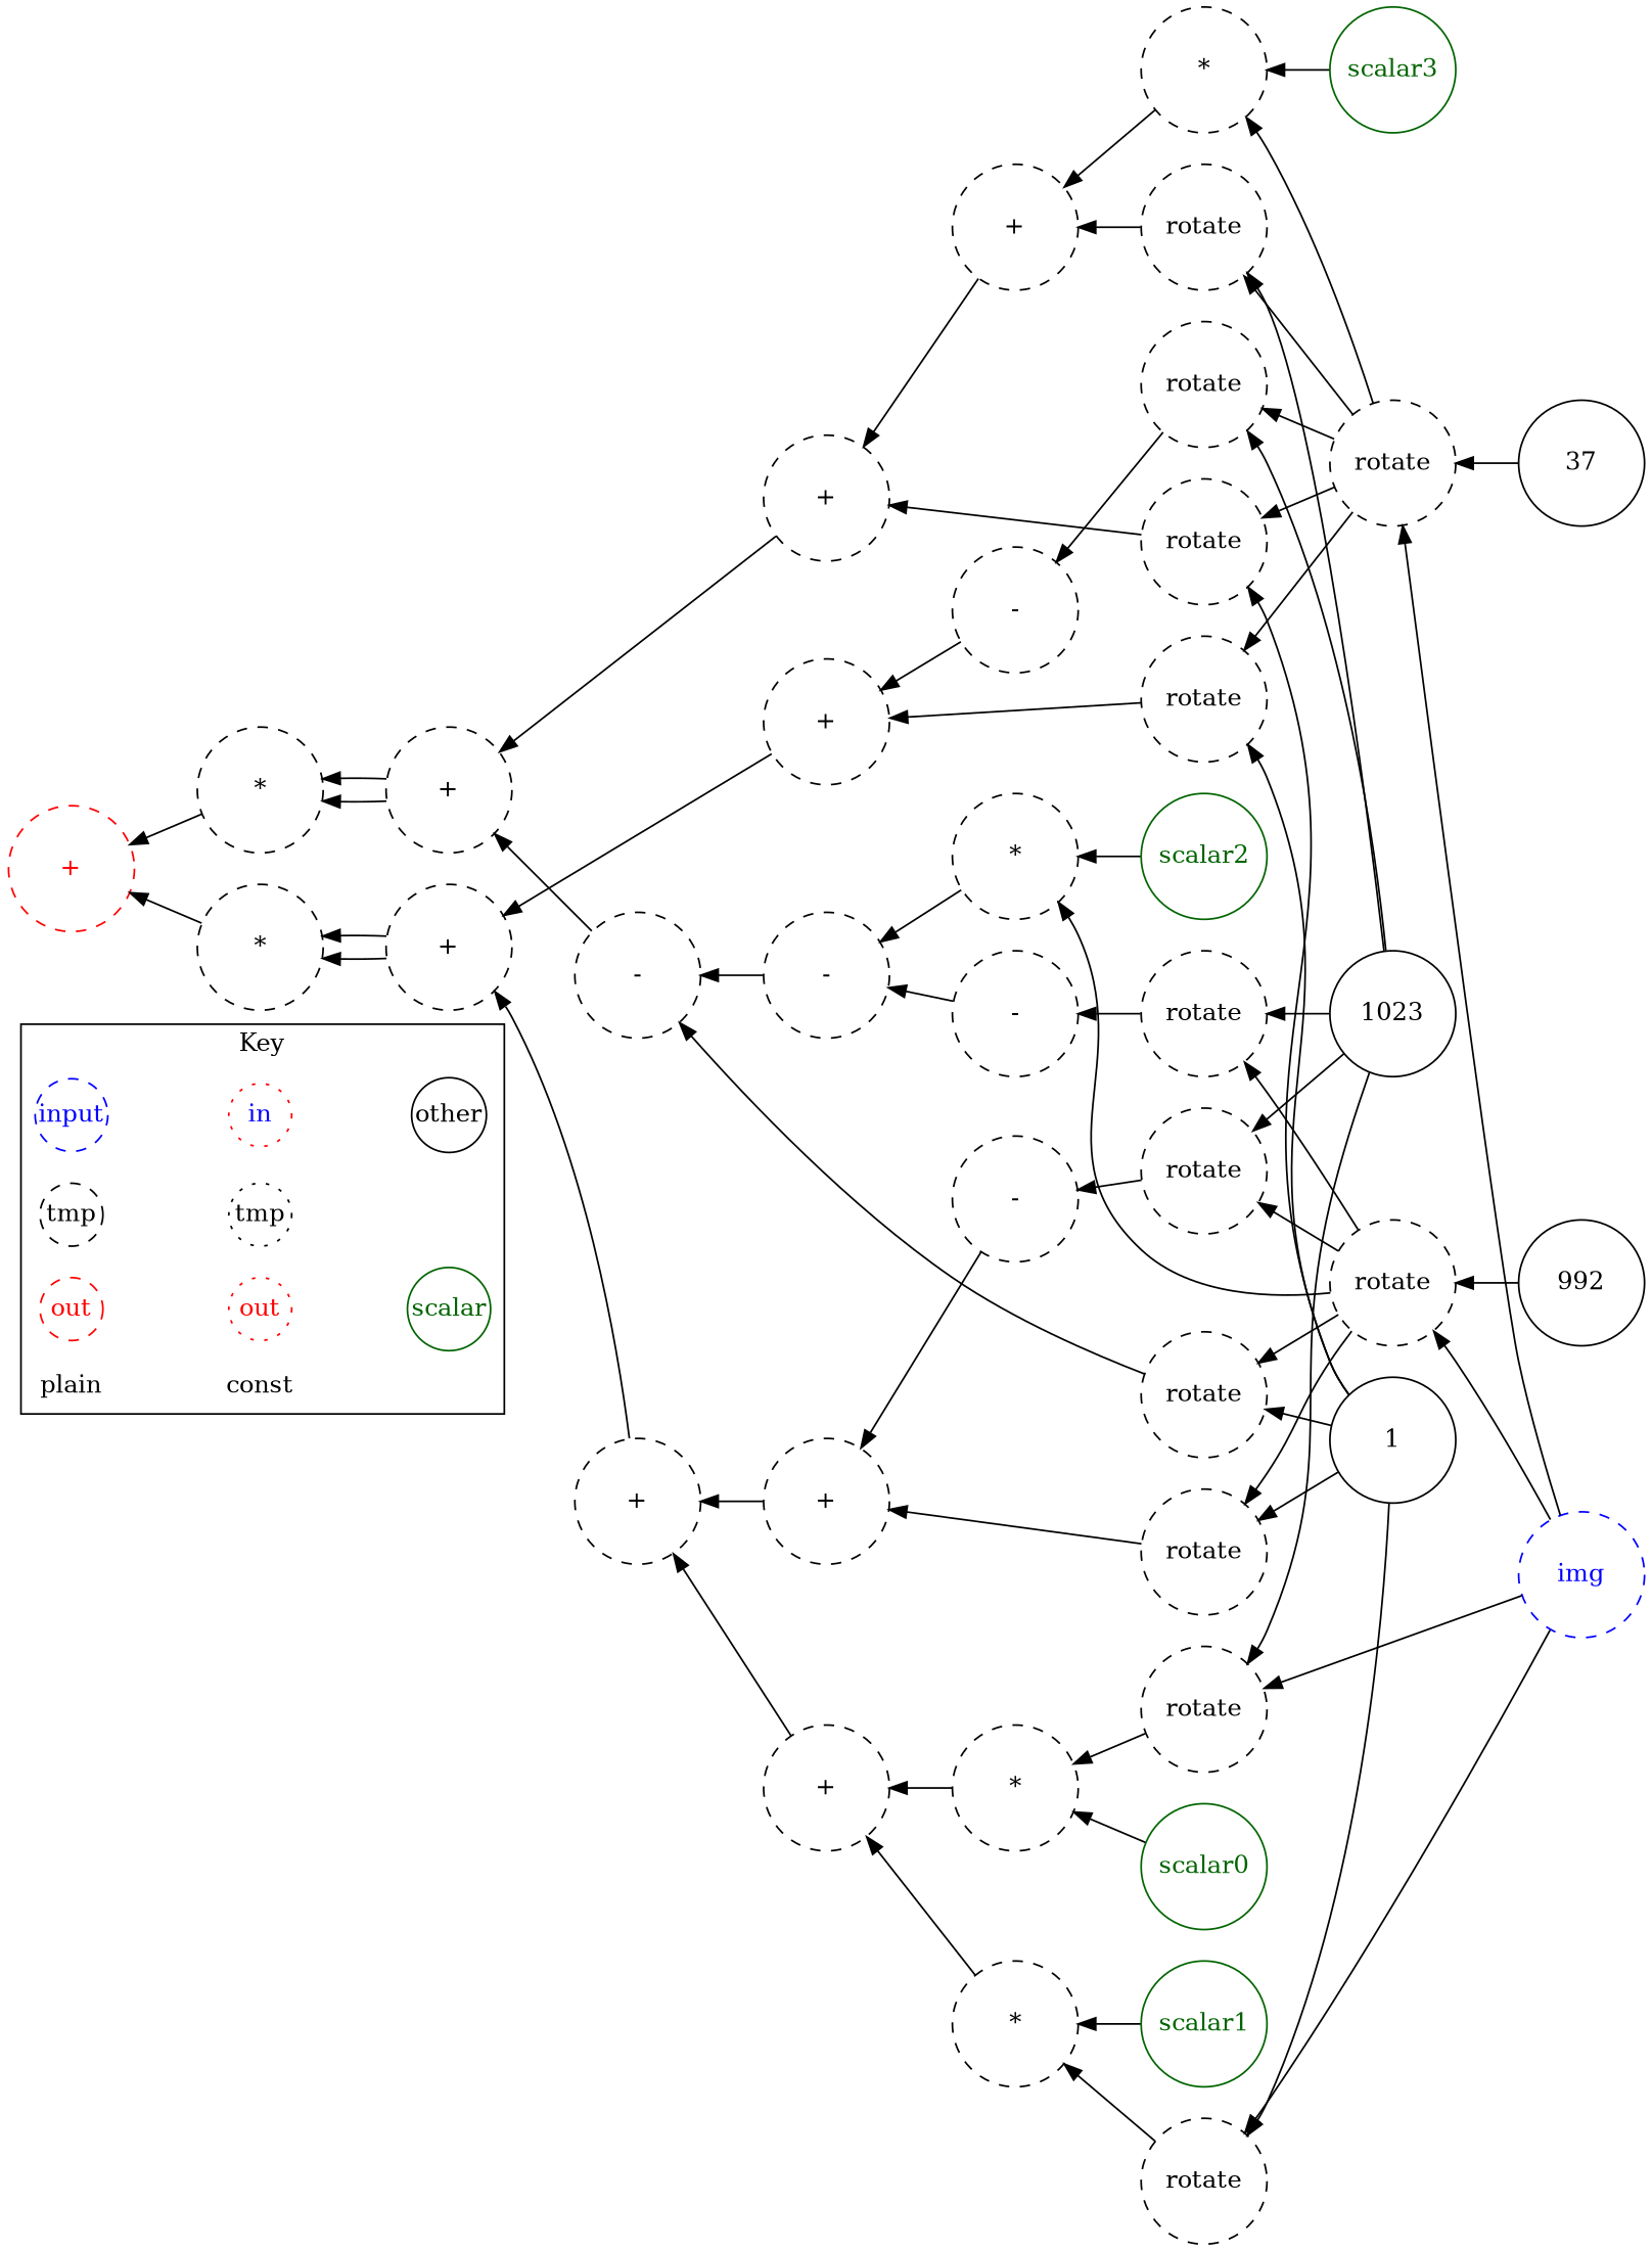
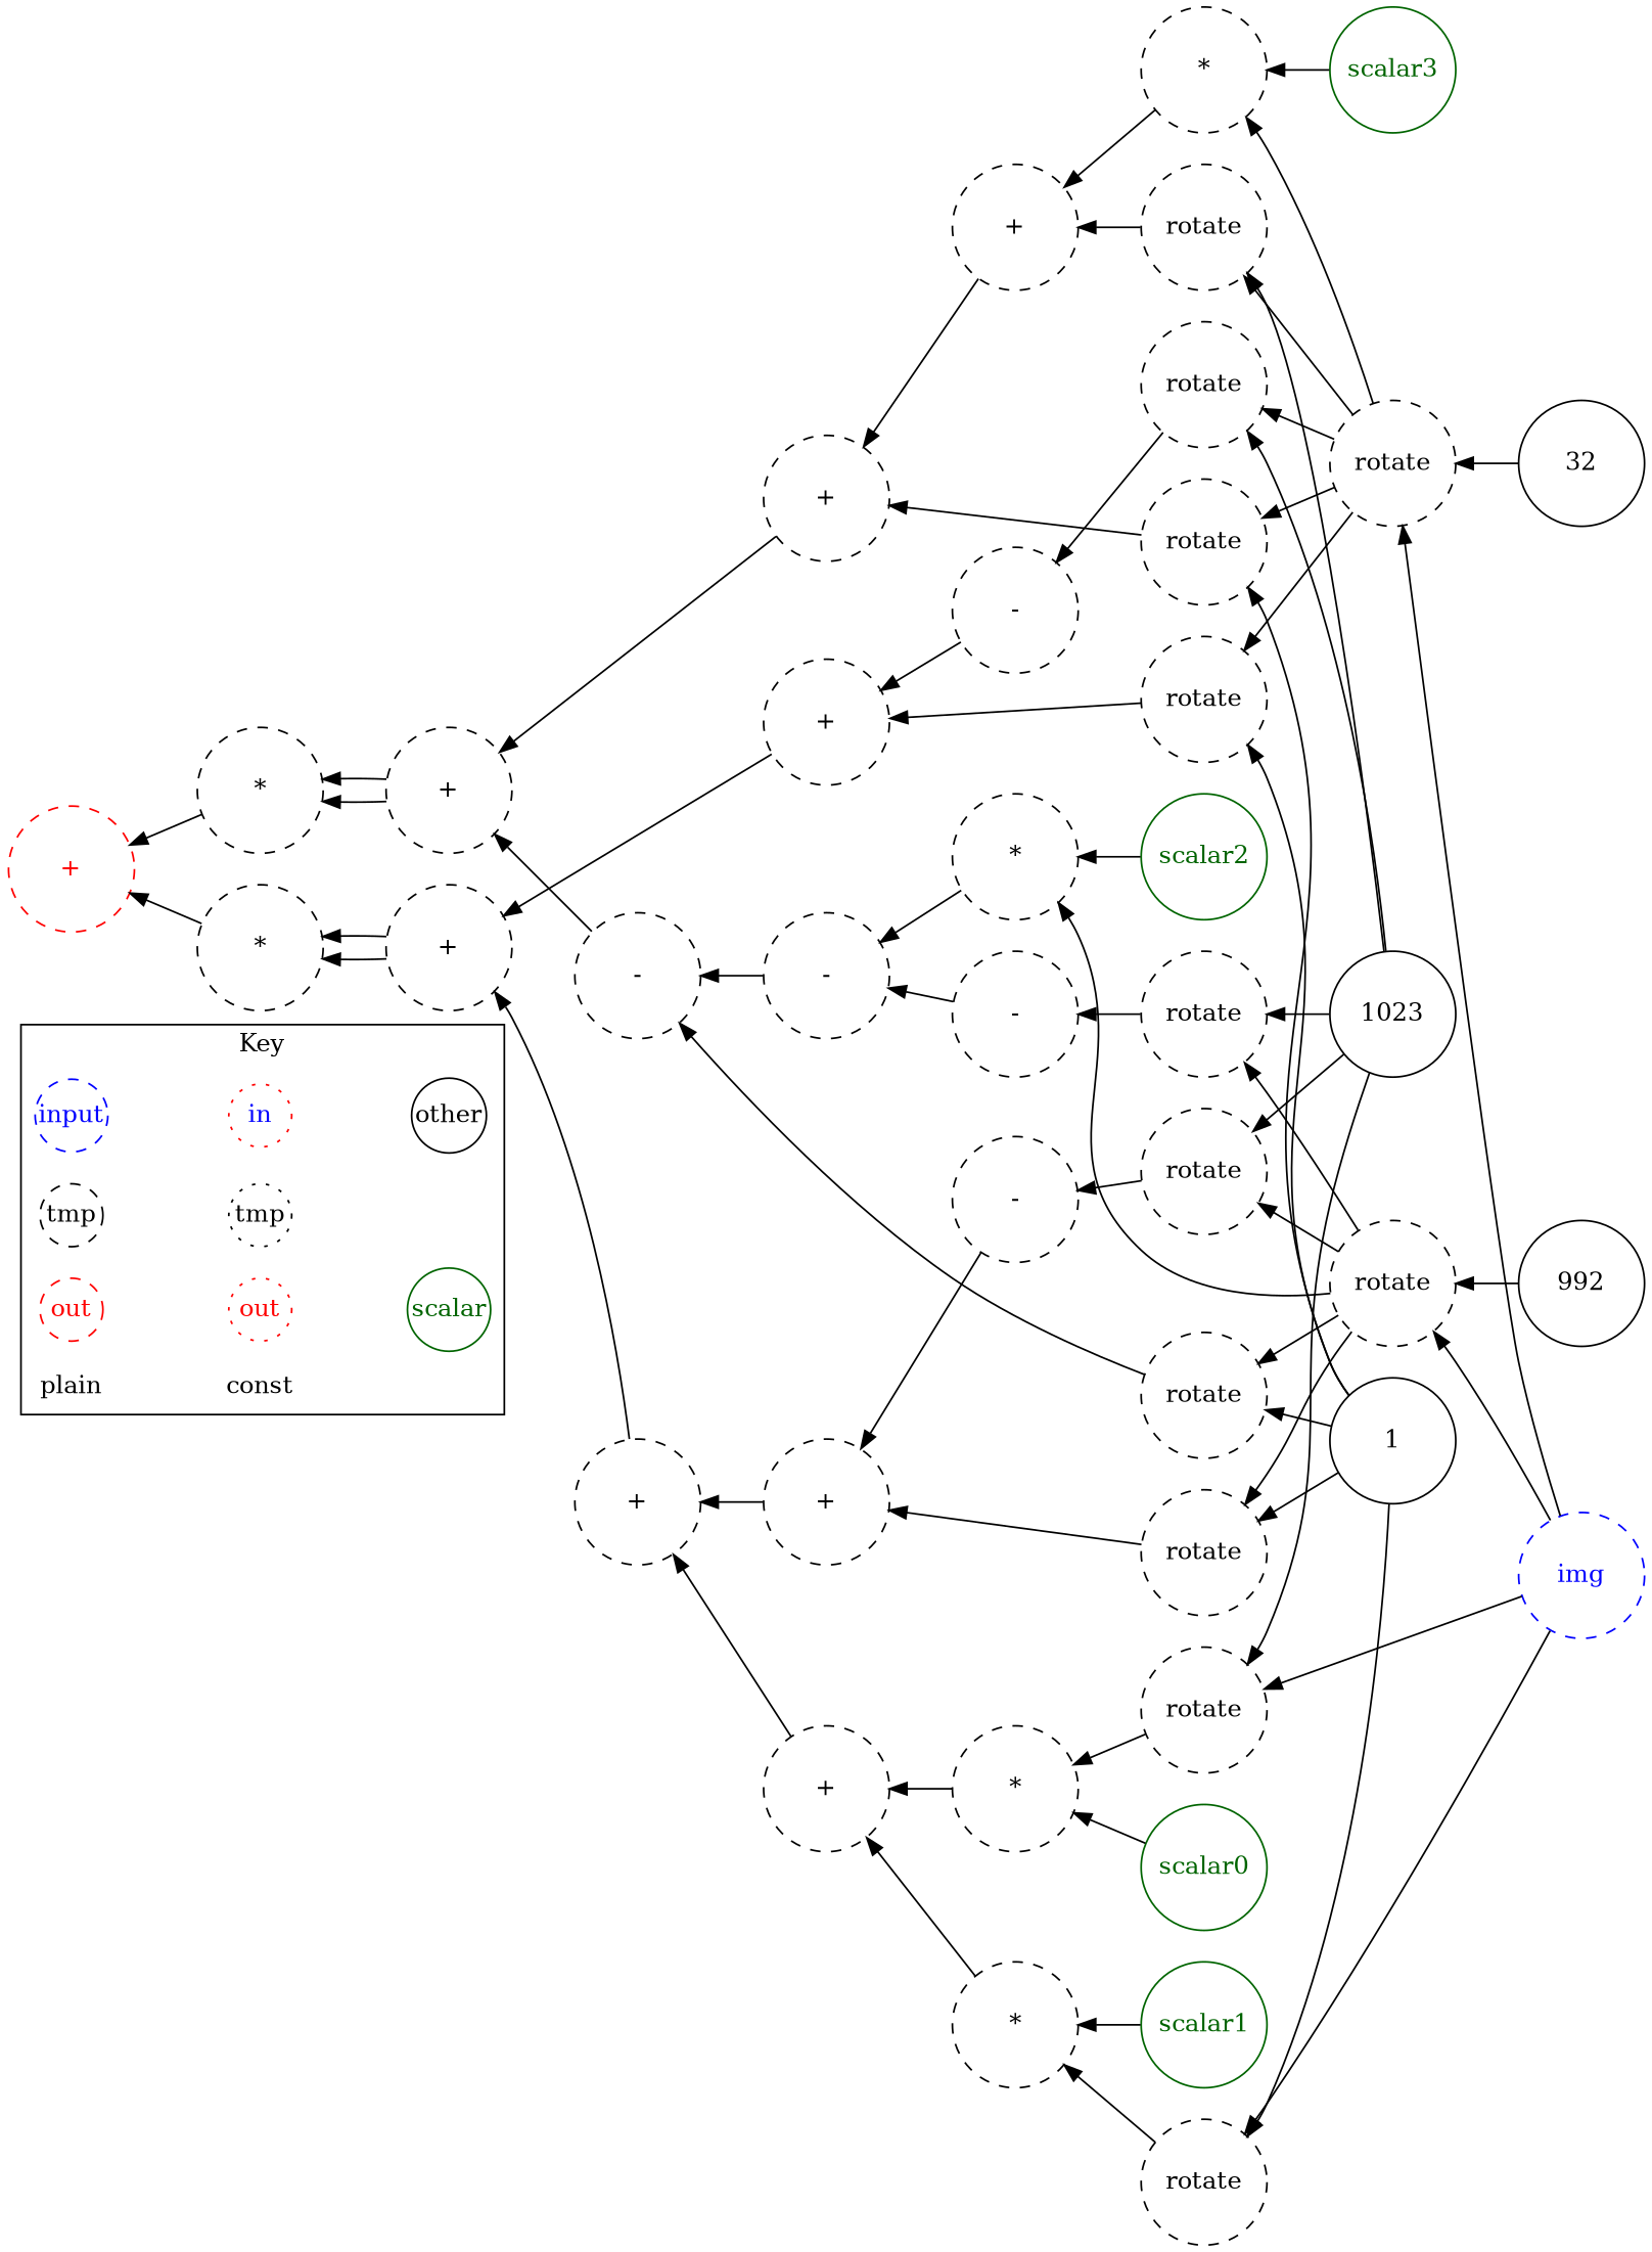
  digraph {
    rankdir=LR
    node [margin=0 shape=circle style=dashed]
    edge [dir=back]
    n1 [color=blue fontcolor=blue label=input width=0.5]
    n2 [color=red fontcolor=blue icolor=blue label=in style=dotted width=0.5]
    n3 [color=black fontcolor=black label=tmp width=0.5]
    n4 [color=black fontcolor=black label=tmp style=dotted width=0.5]
    n5 [color=red fontcolor=red label=out width=0.5]
    n6 [color=red fontcolor=red label=out style=dotted width=0.5]
    plain [shape=plain width=0.5 style=""]
    other [color=black fontcolor=black style=solid width=0.5]
    scalar [color=darkgreen fontcolor=darkgreen style=solid width=0.5]
    const [shape=plain width=0.5 style=""]
    n11 [label=1 style=solid width=1]
-   n12 [label=37 style=solid width=1]
+   n12 [label=32 style=solid width=1]
    n13 [color=blue fontcolor=blue label=img width=1]
    n14 [label=rotate width=1]
    n15 [label=rotate width=1]
    n16 [color=darkgreen fontcolor=darkgreen label=scalar3 style=solid width=1]
    n17 [label="*" width=1]
    n18 [label=1023 style=solid width=1]
    n19 [label=rotate width=1]
    n20 [label="+" width=1]
    n21 [label="+" width=1]
    n22 [label=992 style=solid width=1]
    n23 [label=rotate width=1]
    n24 [label=rotate width=1]
    n25 [color=darkgreen fontcolor=darkgreen label=scalar2 style=solid width=1]
    n26 [label="*" width=1]
    n27 [label=rotate width=1]
    n28 [label="-" width=1]
    n29 [label="-" width=1]
    n30 [label="-" width=1]
    n31 [label="+" width=1]
    n32 [label="*" width=1]
    n33 [label=rotate width=1]
    n34 [label=rotate width=1]
    n35 [label="-" width=1]
    n36 [label="+" width=1]
    n37 [label=rotate width=1]
    n38 [color=darkgreen fontcolor=darkgreen label=scalar1 style=solid width=1]
    n39 [label="*" width=1]
    n40 [label=rotate width=1]
    n41 [color=darkgreen fontcolor=darkgreen label=scalar0 style=solid width=1]
    n42 [label="*" width=1]
    n43 [label="+" width=1]
    n44 [label=rotate width=1]
    n45 [label=rotate width=1]
    n46 [label="-" width=1]
    n47 [label="+" width=1]
    n48 [label="+" width=1]
    n49 [label="+" width=1]
    n50 [label="*" width=1]
    n51 [color=red fontcolor=red label="+" width=1]
    subgraph cluster_1 {
      label=Key
      n1
      n2
      n3
      n4
      n5
      n6
      plain
      other
      scalar
      const
    }
    n1 -> n2 [dir=forward style=invis]
    n2 -> other [dir=forward style=invis]
    n3 -> n4 [dir=forward style=invis]
    n5 -> n6 [dir=forward style=invis]
    n6 -> scalar [dir=forward style=invis]
    plain -> const [dir=forward style=invis]
    n14 -> n12
    n14 -> n13
    n15 -> n11
    n15 -> n14
    n17 -> n14
    n17 -> n16
    n19 -> n14
    n19 -> n18
    n20 -> n17
    n20 -> n19
    n21 -> n15
    n21 -> n20
    n23 -> n13
    n23 -> n22
    n24 -> n11
    n24 -> n23
    n26 -> n23
    n26 -> n25
    n27 -> n18
    n27 -> n23
    n28 -> n27
    n29 -> n26
    n29 -> n28
    n30 -> n24
    n30 -> n29
    n31 -> n21
    n31 -> n30
    n32 -> n31
    n32 -> n31
    n33 -> n11
    n33 -> n14
    n34 -> n14
    n34 -> n18
    n35 -> n34
    n36 -> n33
    n36 -> n35
    n37 -> n11
    n37 -> n13
    n39 -> n37
    n39 -> n38
    n40 -> n13
    n40 -> n18
    n42 -> n40
    n42 -> n41
    n43 -> n39
    n43 -> n42
    n44 -> n11
    n44 -> n23
    n45 -> n18
    n45 -> n23
    n46 -> n45
    n47 -> n44
    n47 -> n46
    n48 -> n43
    n48 -> n47
    n49 -> n36
    n49 -> n48
    n50 -> n49
    n50 -> n49
    n51 -> n32
    n51 -> n50
  }
